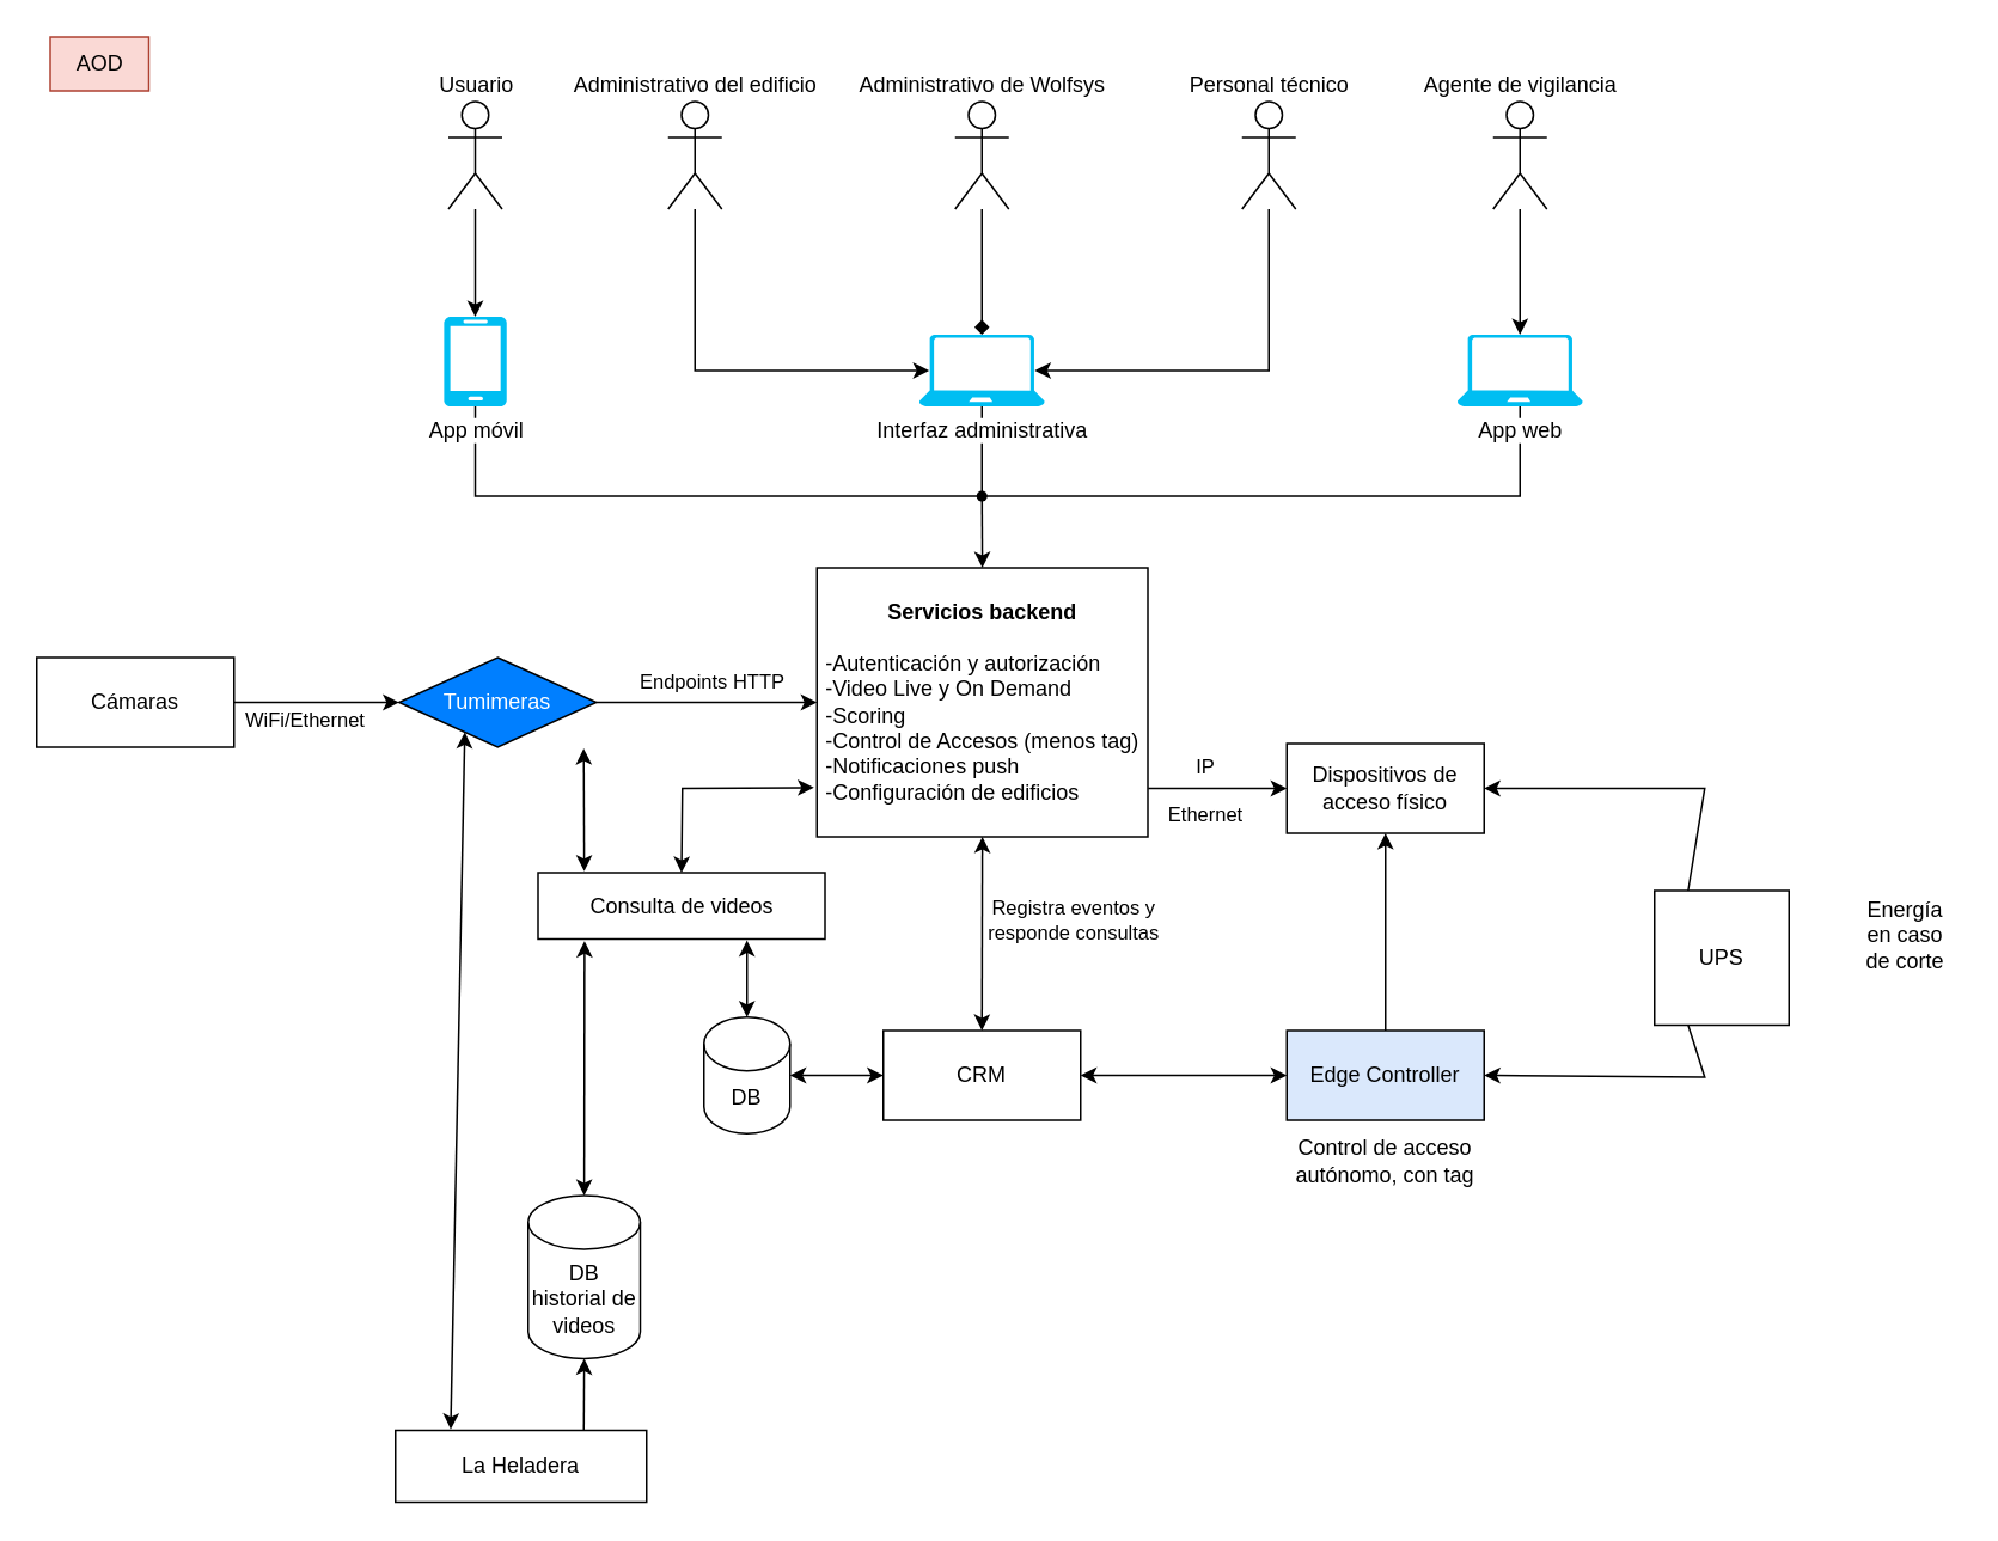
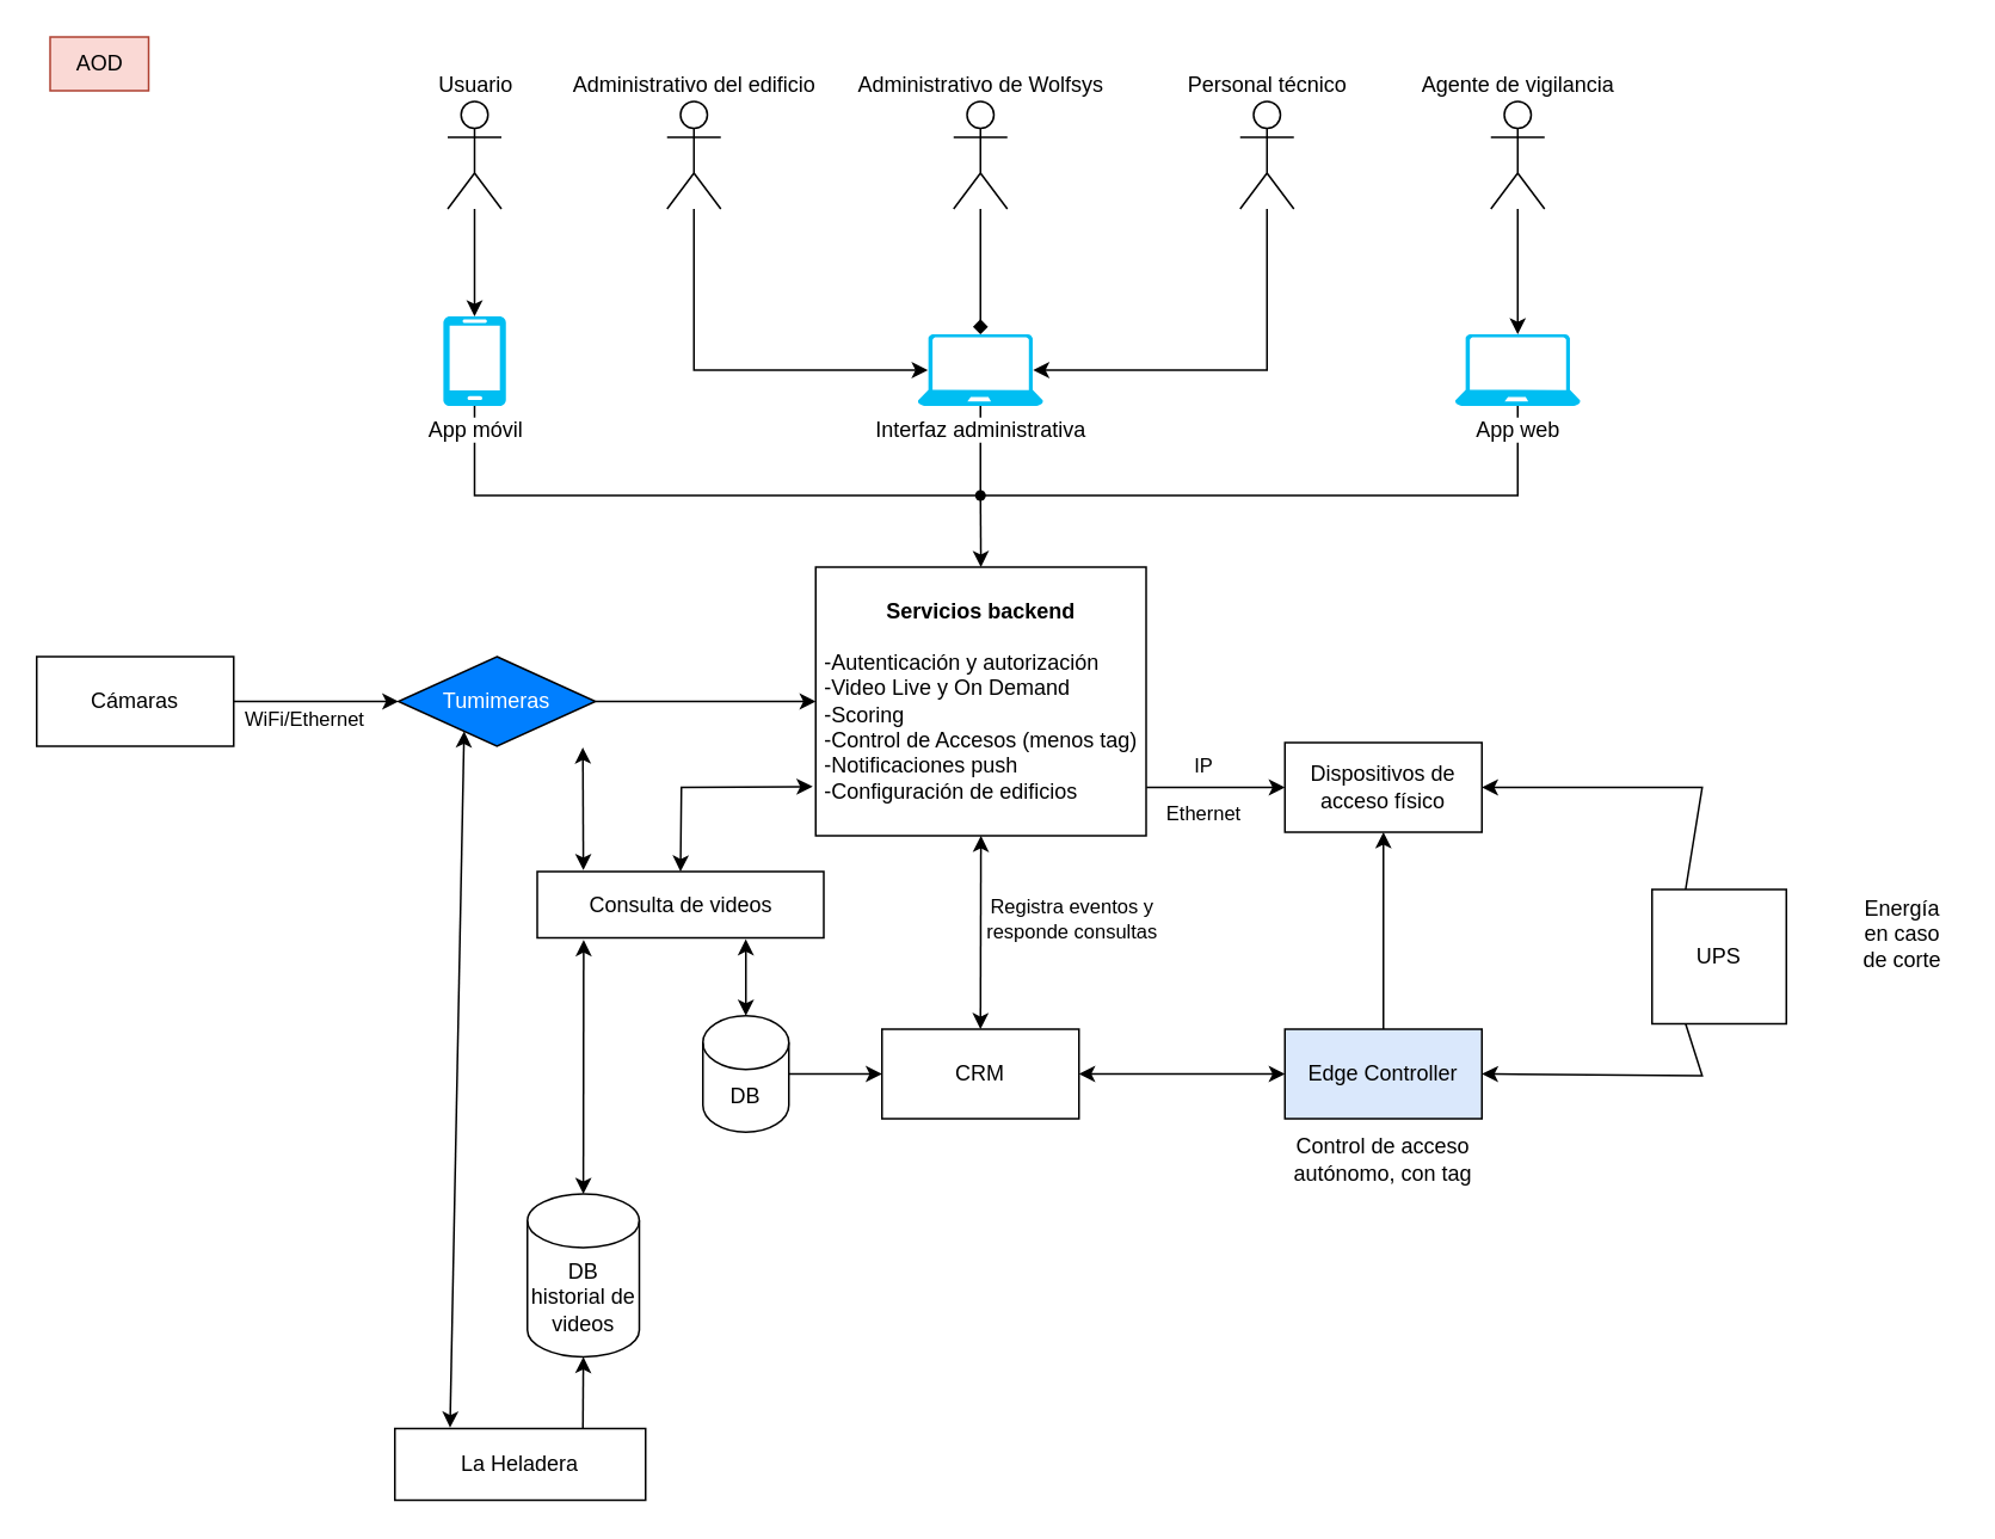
  <mxCell id="0" />
  <mxCell id="1" parent="0" />
  <mxCell id="2" value="Usuario" style="shape=umlActor;verticalLabelPosition=top;verticalAlign=bottom;html=1;align=center;labelPosition=center;" parent="1" vertex="1"><mxGeometry x="249.5" y="56" width="30" height="60" as="geometry" /></mxCell>
  <mxCell id="3" value="Administrativo del edificio" style="shape=umlActor;verticalLabelPosition=top;verticalAlign=bottom;html=1;labelPosition=center;align=center;" parent="1" vertex="1"><mxGeometry x="372" y="56" width="30" height="60" as="geometry" /></mxCell>
  <mxCell id="4" style="edgeStyle=orthogonalEdgeStyle;rounded=0;orthogonalLoop=1;jettySize=auto;html=1;" parent="1" source="5" target="13" edge="1"><mxGeometry relative="1" as="geometry" /></mxCell>
  <mxCell id="5" value="Agente de vigilancia" style="shape=umlActor;verticalLabelPosition=top;verticalAlign=bottom;html=1;labelPosition=center;align=center;" parent="1" vertex="1"><mxGeometry x="832" y="56" width="30" height="60" as="geometry" /></mxCell>
  <mxCell id="6" value="Personal técnico" style="shape=umlActor;verticalLabelPosition=top;verticalAlign=bottom;html=1;labelPosition=center;align=center;" parent="1" vertex="1"><mxGeometry x="692" y="56" width="30" height="60" as="geometry" /></mxCell>
  <mxCell id="7" value="Administrativo de Wolfsys" style="shape=umlActor;verticalLabelPosition=top;verticalAlign=bottom;html=1;labelPosition=center;align=center;" parent="1" vertex="1"><mxGeometry x="532" y="56" width="30" height="60" as="geometry" /></mxCell>
  <mxCell id="8" style="edgeStyle=orthogonalEdgeStyle;rounded=0;orthogonalLoop=1;jettySize=auto;html=1;entryX=0.397;entryY=0.553;entryDx=0;entryDy=0;entryPerimeter=0;endArrow=none;startFill=0;" parent="1" source="9" target="45" edge="1"><mxGeometry relative="1" as="geometry"><Array as="points"><mxPoint x="265" y="276" /></Array></mxGeometry></mxCell>
  <mxCell id="9" value="App móvil" style="verticalLabelPosition=bottom;html=1;verticalAlign=top;align=center;strokeColor=none;fillColor=#00BEF2;shape=mxgraph.azure.mobile;pointerEvents=1;labelBackgroundColor=default;" parent="1" vertex="1"><mxGeometry x="247" y="176" width="35" height="50" as="geometry" /></mxCell>
  <mxCell id="10" style="edgeStyle=orthogonalEdgeStyle;rounded=0;orthogonalLoop=1;jettySize=auto;html=1;entryX=0.497;entryY=0.36;entryDx=0;entryDy=0;entryPerimeter=0;endArrow=none;startFill=0;" parent="1" source="11" target="45" edge="1"><mxGeometry relative="1" as="geometry"><mxPoint x="547" y="366" as="targetPoint" /></mxGeometry></mxCell>
  <mxCell id="11" value="Interfaz administrativa" style="verticalLabelPosition=bottom;html=1;verticalAlign=top;align=center;strokeColor=none;fillColor=#00BEF2;shape=mxgraph.azure.laptop;pointerEvents=1;labelBackgroundColor=default;" parent="1" vertex="1"><mxGeometry x="512" y="186" width="70" height="40" as="geometry" /></mxCell>
  <mxCell id="12" style="edgeStyle=orthogonalEdgeStyle;rounded=0;orthogonalLoop=1;jettySize=auto;html=1;entryX=0.61;entryY=0.567;entryDx=0;entryDy=0;entryPerimeter=0;endArrow=none;startFill=0;" parent="1" source="13" target="45" edge="1"><mxGeometry relative="1" as="geometry"><Array as="points"><mxPoint x="847" y="276" /></Array></mxGeometry></mxCell>
  <mxCell id="13" value="App web" style="verticalLabelPosition=bottom;html=1;verticalAlign=top;align=center;strokeColor=none;fillColor=#00BEF2;shape=mxgraph.azure.laptop;pointerEvents=1;labelBackgroundColor=default;" parent="1" vertex="1"><mxGeometry x="812" y="186" width="70" height="40" as="geometry" /></mxCell>
  <mxCell id="14" style="rounded=0;orthogonalLoop=1;jettySize=auto;html=1;entryX=0.5;entryY=0;entryDx=0;entryDy=0;entryPerimeter=0;" parent="1" source="2" target="9" edge="1"><mxGeometry relative="1" as="geometry" /></mxCell>
  <mxCell id="15" style="rounded=0;orthogonalLoop=1;jettySize=auto;html=1;entryX=0.5;entryY=0;entryDx=0;entryDy=0;entryPerimeter=0;endArrow=diamond;" parent="1" source="7" target="11" edge="1"><mxGeometry relative="1" as="geometry" /></mxCell>
  <mxCell id="16" style="rounded=0;orthogonalLoop=1;jettySize=auto;html=1;entryX=0.92;entryY=0.5;entryDx=0;entryDy=0;entryPerimeter=0;" parent="1" source="6" target="11" edge="1"><mxGeometry relative="1" as="geometry"><Array as="points"><mxPoint x="707" y="206" /></Array></mxGeometry></mxCell>
  <mxCell id="17" style="rounded=0;orthogonalLoop=1;jettySize=auto;html=1;entryX=0.08;entryY=0.5;entryDx=0;entryDy=0;entryPerimeter=0;" parent="1" source="3" target="11" edge="1"><mxGeometry relative="1" as="geometry"><Array as="points"><mxPoint x="387" y="206" /></Array></mxGeometry></mxCell>
  <mxCell id="18" style="rounded=0;orthogonalLoop=1;jettySize=auto;html=1;exitX=0.5;exitY=1;exitDx=0;exitDy=0;entryX=0.5;entryY=0;entryDx=0;entryDy=0;startArrow=classic;startFill=1;" parent="1" source="19" target="32" edge="1"><mxGeometry relative="1" as="geometry" /></mxCell>
  <mxCell id="19" value="&lt;b&gt;Servicios backend&lt;/b&gt;&lt;div&gt;&lt;b&gt;&lt;br&gt;&lt;/b&gt;&lt;div style=&quot;text-align: left;&quot;&gt;-Autenticación y autorización&lt;/div&gt;&lt;div style=&quot;text-align: left;&quot;&gt;-&lt;span style=&quot;background-color: transparent; color: light-dark(rgb(0, 0, 0), rgb(255, 255, 255));&quot;&gt;Video Live y On Demand&lt;/span&gt;&lt;span style=&quot;background-color: transparent; color: light-dark(rgb(0, 0, 0), rgb(255, 255, 255));&quot;&gt;&amp;nbsp;&lt;/span&gt;&lt;/div&gt;&lt;div style=&quot;text-align: left;&quot;&gt;&lt;span style=&quot;background-color: transparent; color: light-dark(rgb(0, 0, 0), rgb(255, 255, 255));&quot;&gt;-Scoring&lt;/span&gt;&lt;/div&gt;&lt;div style=&quot;text-align: left;&quot;&gt;&lt;span style=&quot;background-color: transparent; color: light-dark(rgb(0, 0, 0), rgb(255, 255, 255));&quot;&gt;-Control de Accesos (menos tag)&lt;/span&gt;&lt;/div&gt;&lt;div style=&quot;text-align: left;&quot;&gt;&lt;span style=&quot;background-color: transparent; color: light-dark(rgb(0, 0, 0), rgb(255, 255, 255));&quot;&gt;-Notificaciones&lt;/span&gt;&lt;span style=&quot;background-color: transparent; color: light-dark(rgb(0, 0, 0), rgb(255, 255, 255));&quot;&gt;&amp;nbsp;push&lt;/span&gt;&lt;/div&gt;&lt;div style=&quot;text-align: left;&quot;&gt;&lt;span style=&quot;background-color: transparent; color: light-dark(rgb(0, 0, 0), rgb(255, 255, 255));&quot;&gt;-Configuración&lt;/span&gt;&lt;span style=&quot;background-color: transparent; color: light-dark(rgb(0, 0, 0), rgb(255, 255, 255));&quot; class=&quot;Apple-converted-space&quot;&gt;&amp;nbsp;de edificios&lt;/span&gt;&lt;/div&gt;&lt;/div&gt;" style="html=1;whiteSpace=wrap;" parent="1" vertex="1"><mxGeometry x="455" y="316" width="184.5" height="150" as="geometry" /></mxCell>
  <mxCell id="20" style="rounded=0;orthogonalLoop=1;jettySize=auto;html=1;entryX=0.5;entryY=1;entryDx=0;entryDy=0;" parent="1" source="21" target="26" edge="1"><mxGeometry relative="1" as="geometry" /></mxCell>
  <mxCell id="21" value="Edge Controller" style="html=1;whiteSpace=wrap;fillColor=#dae8fc;" parent="1" vertex="1"><mxGeometry x="717" y="574" width="110" height="50" as="geometry" /></mxCell>
  <mxCell id="22" style="rounded=0;orthogonalLoop=1;jettySize=auto;html=1;exitX=1;exitY=0.5;exitDx=0;exitDy=0;entryX=0;entryY=0.5;entryDx=0;entryDy=0;" parent="1" source="23" target="19" edge="1"><mxGeometry relative="1" as="geometry" /></mxCell>
  <mxCell id="23" value="Tumimeras" style="rhombus;html=1;whiteSpace=wrap;labelBackgroundColor=none;fontColor=light-dark(#ffffff, #ededed);fillColor=#007FFF;" parent="1" vertex="1"><mxGeometry x="222" y="366" width="110" height="50" as="geometry" /></mxCell>
  <mxCell id="24" style="rounded=0;orthogonalLoop=1;jettySize=auto;html=1;exitX=1;exitY=0.5;exitDx=0;exitDy=0;entryX=0;entryY=0.5;entryDx=0;entryDy=0;" parent="1" source="25" target="23" edge="1"><mxGeometry relative="1" as="geometry" /></mxCell>
  <mxCell id="25" value="Cámaras" style="html=1;whiteSpace=wrap;" parent="1" vertex="1"><mxGeometry y="366" width="110" height="50" as="geometry" x="20" /></mxCell>
  <mxCell id="26" value="Dispositivos de acceso físico" style="html=1;whiteSpace=wrap;" parent="1" vertex="1"><mxGeometry x="717" y="414" width="110" height="50" as="geometry" /></mxCell>
  <mxCell id="27" value="DB" style="shape=cylinder3;whiteSpace=wrap;html=1;boundedLbl=1;backgroundOutline=1;size=15;" parent="1" vertex="1"><mxGeometry x="392" y="566.5" width="48" height="65" as="geometry" /></mxCell>
  <mxCell id="28" style="rounded=0;orthogonalLoop=1;jettySize=auto;html=1;exitX=0.25;exitY=1;exitDx=0;exitDy=0;entryX=1;entryY=0.5;entryDx=0;entryDy=0;" parent="1" source="30" target="21" edge="1"><mxGeometry relative="1" as="geometry"><mxPoint x="949.5" y="568" as="sourcePoint" /><Array as="points"><mxPoint x="950" y="600" /></Array></mxGeometry></mxCell>
  <mxCell id="29" style="rounded=0;orthogonalLoop=1;jettySize=auto;html=1;entryX=1;entryY=0.5;entryDx=0;entryDy=0;exitX=0.25;exitY=0;exitDx=0;exitDy=0;" parent="1" source="30" target="26" edge="1"><mxGeometry relative="1" as="geometry"><Array as="points"><mxPoint x="950" y="439" /></Array></mxGeometry></mxCell>
  <mxCell id="30" value="UPS" style="html=1;whiteSpace=wrap;" parent="1" vertex="1"><mxGeometry x="922" y="496" width="75" height="75" as="geometry" /></mxCell>
  <mxCell id="31" style="rounded=0;orthogonalLoop=1;jettySize=auto;html=1;exitX=1;exitY=0.5;exitDx=0;exitDy=0;entryX=0;entryY=0.5;entryDx=0;entryDy=0;startArrow=classic;startFill=1;" parent="1" source="32" target="21" edge="1"><mxGeometry relative="1" as="geometry" /></mxCell>
  <mxCell id="32" value="CRM" style="html=1;whiteSpace=wrap;" parent="1" vertex="1"><mxGeometry x="492" y="574" width="110" height="50" as="geometry" /></mxCell>
- <mxCell id="33" style="rounded=0;orthogonalLoop=1;jettySize=auto;html=1;exitX=0;exitY=0.5;exitDx=0;exitDy=0;entryX=1;entryY=0.5;entryDx=0;entryDy=0;entryPerimeter=0;startArrow=classic;startFill=1;" parent="1" source="32" target="27" edge="1"><mxGeometry relative="1" as="geometry" /></mxCell>
+ <mxCell id="33" style="rounded=0;orthogonalLoop=1;jettySize=auto;html=1;exitX=0;exitY=0.5;exitDx=0;exitDy=0;entryX=1;entryY=0.5;entryDx=0;entryDy=0;entryPerimeter=0;startArrow=classic;startFill=1;endArrow=none;" parent="1" source="32" target="27" edge="1"><mxGeometry relative="1" as="geometry" /></mxCell>
  <mxCell id="34" value="AOD" style="rounded=0;whiteSpace=wrap;html=1;fillColor=#fad9d5;strokeColor=#ae4132;" parent="1" vertex="1"><mxGeometry x="27.5" y="20" width="55" height="30" as="geometry" /></mxCell>
  <mxCell id="35" value="" style="endArrow=classic;html=1;rounded=0;exitX=1.001;exitY=0.82;exitDx=0;exitDy=0;exitPerimeter=0;entryX=0;entryY=0.5;entryDx=0;entryDy=0;" parent="1" source="19" target="26" edge="1"><mxGeometry width="50" height="50" relative="1" as="geometry"><mxPoint x="757" y="386" as="sourcePoint" /><mxPoint x="807" y="336" as="targetPoint" /></mxGeometry></mxCell>
- <mxCell id="36" value="Endpoints HTTP" style="text;html=1;align=center;verticalAlign=middle;whiteSpace=wrap;rounded=0;fontSize=11;" parent="1" vertex="1"><mxGeometry x="347" y="369" width="100" height="21" as="geometry" /></mxCell>
  <mxCell id="37" value="" style="endArrow=classic;html=1;rounded=0;entryX=-0.009;entryY=0.817;entryDx=0;entryDy=0;entryPerimeter=0;exitX=0.5;exitY=0;exitDx=0;exitDy=0;startArrow=classic;startFill=1;" parent="1" source="38" target="19" edge="1"><mxGeometry width="50" height="50" relative="1" as="geometry"><mxPoint x="379.5" y="456" as="sourcePoint" /><mxPoint x="437" y="446.8" as="targetPoint" /><Array as="points"><mxPoint x="380" y="439" /></Array></mxGeometry></mxCell>
  <mxCell id="38" value="Consulta de videos" style="html=1;whiteSpace=wrap;" parent="1" vertex="1"><mxGeometry x="299.5" y="486" width="160" height="37" as="geometry" /></mxCell>
  <mxCell id="39" value="" style="endArrow=classic;html=1;rounded=0;exitX=0.728;exitY=1.02;exitDx=0;exitDy=0;entryX=0.5;entryY=0;entryDx=0;entryDy=0;entryPerimeter=0;startArrow=classic;startFill=1;exitPerimeter=0;endFill=1;" parent="1" source="38" target="27" edge="1"><mxGeometry width="50" height="50" relative="1" as="geometry"><mxPoint x="290" y="576" as="sourcePoint" /><mxPoint x="340" y="526" as="targetPoint" /></mxGeometry></mxCell>
  <mxCell id="40" value="DB historial de videos" style="shape=cylinder3;whiteSpace=wrap;html=1;boundedLbl=1;backgroundOutline=1;size=15;" parent="1" vertex="1"><mxGeometry x="294" y="666" width="62.5" height="91" as="geometry" /></mxCell>
  <mxCell id="41" value="" style="endArrow=classic;html=1;rounded=0;entryX=0.5;entryY=0;entryDx=0;entryDy=0;entryPerimeter=0;jumpStyle=arc;jumpSize=21;startFill=1;startArrow=classic;exitX=0.162;exitY=1.032;exitDx=0;exitDy=0;exitPerimeter=0;endFill=1;" parent="1" source="38" target="40" edge="1"><mxGeometry width="50" height="50" relative="1" as="geometry"><mxPoint x="320" y="550" as="sourcePoint" /><mxPoint x="370" y="552" as="targetPoint" /></mxGeometry></mxCell>
  <mxCell id="42" value="La Heladera" style="html=1;whiteSpace=wrap;" parent="1" vertex="1"><mxGeometry x="220" y="797" width="140" height="40" as="geometry" /></mxCell>
  <mxCell id="43" value="" style="endArrow=classic;html=1;rounded=0;exitX=0.75;exitY=0;exitDx=0;exitDy=0;entryX=0.5;entryY=1;entryDx=0;entryDy=0;entryPerimeter=0;" parent="1" source="42" target="40" edge="1"><mxGeometry width="50" height="50" relative="1" as="geometry"><mxPoint x="250" y="790" as="sourcePoint" /><mxPoint x="300" y="740" as="targetPoint" /></mxGeometry></mxCell>
  <mxCell id="44" style="rounded=0;orthogonalLoop=1;jettySize=auto;html=1;entryX=0.5;entryY=0;entryDx=0;entryDy=0;" parent="1" source="45" target="19" edge="1"><mxGeometry relative="1" as="geometry" /></mxCell>
  <mxCell id="45" value="" style="shape=waypoint;sketch=0;fillStyle=solid;size=6;pointerEvents=1;points=[];fillColor=none;resizable=0;rotatable=0;perimeter=centerPerimeter;snapToPoint=1;" parent="1" vertex="1"><mxGeometry x="537" y="266" width="20" height="20" as="geometry" /></mxCell>
  <mxCell id="46" value="Registra eventos y responde consultas" style="text;html=1;align=center;verticalAlign=middle;whiteSpace=wrap;rounded=0;fontSize=11;" parent="1" vertex="1"><mxGeometry x="537" y="496" width="123" height="34" as="geometry" /></mxCell>
  <mxCell id="47" value="WiFi/Ethernet" style="text;html=1;align=center;verticalAlign=middle;whiteSpace=wrap;rounded=0;fontSize=11;" parent="1" vertex="1"><mxGeometry x="120" y="390" width="100" height="21" as="geometry" /></mxCell>
  <mxCell id="48" value="Ethernet" style="text;html=1;align=center;verticalAlign=middle;whiteSpace=wrap;rounded=0;fontSize=11;" parent="1" vertex="1"><mxGeometry x="622" y="443" width="100" height="21" as="geometry" /></mxCell>
  <mxCell id="49" value="IP" style="text;html=1;align=center;verticalAlign=middle;whiteSpace=wrap;rounded=0;fontSize=11;" parent="1" vertex="1"><mxGeometry x="622" y="416" width="100" height="21" as="geometry" /></mxCell>
  <mxCell id="50" value="Energía en caso de corte" style="text;html=1;align=center;verticalAlign=middle;whiteSpace=wrap;rounded=0;" parent="1" vertex="1"><mxGeometry x="1032" y="506" width="60" height="30" as="geometry" /></mxCell>
  <mxCell id="51" value="Control de acceso autónomo, con tag" style="text;html=1;align=center;verticalAlign=middle;whiteSpace=wrap;rounded=0;" parent="1" vertex="1"><mxGeometry x="708" y="631.5" width="128" height="30" as="geometry" /></mxCell>
  <mxCell id="52" value="" style="endArrow=classic;html=1;rounded=0;entryX=0.161;entryY=-0.021;entryDx=0;entryDy=0;entryPerimeter=0;jumpStyle=arc;jumpSize=21;startFill=1;startArrow=classic;exitX=0.936;exitY=1.014;exitDx=0;exitDy=0;endFill=1;exitPerimeter=0;" parent="1" source="23" target="38" edge="1"><mxGeometry width="50" height="50" relative="1" as="geometry"><mxPoint x="320" y="590" as="sourcePoint" /><mxPoint x="320" y="732" as="targetPoint" /></mxGeometry></mxCell>
  <mxCell id="53" value="" style="endArrow=classic;html=1;rounded=0;exitX=0.25;exitY=1;exitDx=0;exitDy=0;entryX=0.22;entryY=-0.013;entryDx=0;entryDy=0;entryPerimeter=0;startArrow=classic;startFill=1;endFill=1;" edge="1" parent="1" source="23" target="42"><mxGeometry width="50" height="50" relative="1" as="geometry"><mxPoint x="410" y="540" as="sourcePoint" /><mxPoint x="410" y="583" as="targetPoint" /></mxGeometry></mxCell>
